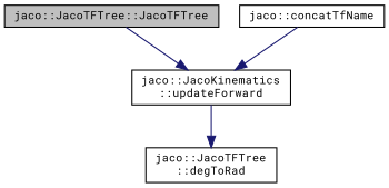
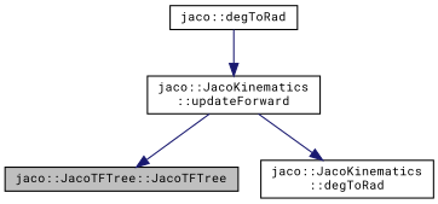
  digraph {
    fontname="Roboto Mono"
    rankdir=TB
    node [color=black fillcolor=white fontname="Roboto Mono" fontsize=10 shape=record style=filled]
    edge [color=midnightblue fontname="Roboto Mono" fontsize=10 labelfontname=Helvetica labelfontsize=10 style=solid]
    n1 [fillcolor=grey75 fontcolor=black height=0.2 label="jaco::JacoTFTree::JacoTFTree" width=0.4]
    n2 [height=0.2 label="jaco::JacoKinematics\l::updateForward" width=0.4]
-   n3 [height=0.2 label="jaco::JacoTFTree\l::degToRad" width=0.4]
-   n4 [height=0.2 label="jaco::concatTfName" width=0.4]
-   n1 -> n2
+   n3 [height=0.2 label="jaco::JacoKinematics\l::degToRad" width=0.4]
+   n4 [height=0.2 label="jaco::degToRad" width=0.4]
+   n2 -> n1
    n2 -> n3
    n4 -> n2
  }
